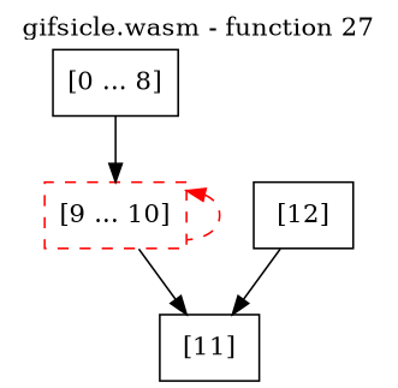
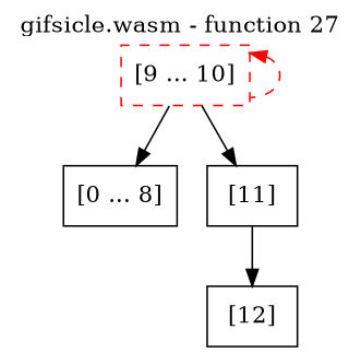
  digraph {
    label="gifsicle.wasm - function 27"
    labelfontcolor=black
    labelfontname=Helvetica
    labelfontsize=16
    labelloc=t
    node [color=black shape=box style=solid]
    n1 [label="[0 ... 8]"]
    n2 [color=red label="[9 ... 10]" style=dashed]
    n3 [label="[11]"]
    n4 [label="[12]"]
-   n1 -> n2
+   n2 -> n1
    n2 -> n2 [color=red dir=back style=dashed]
    n2 -> n3
-   n4 -> n3
+   n3 -> n4
  }
